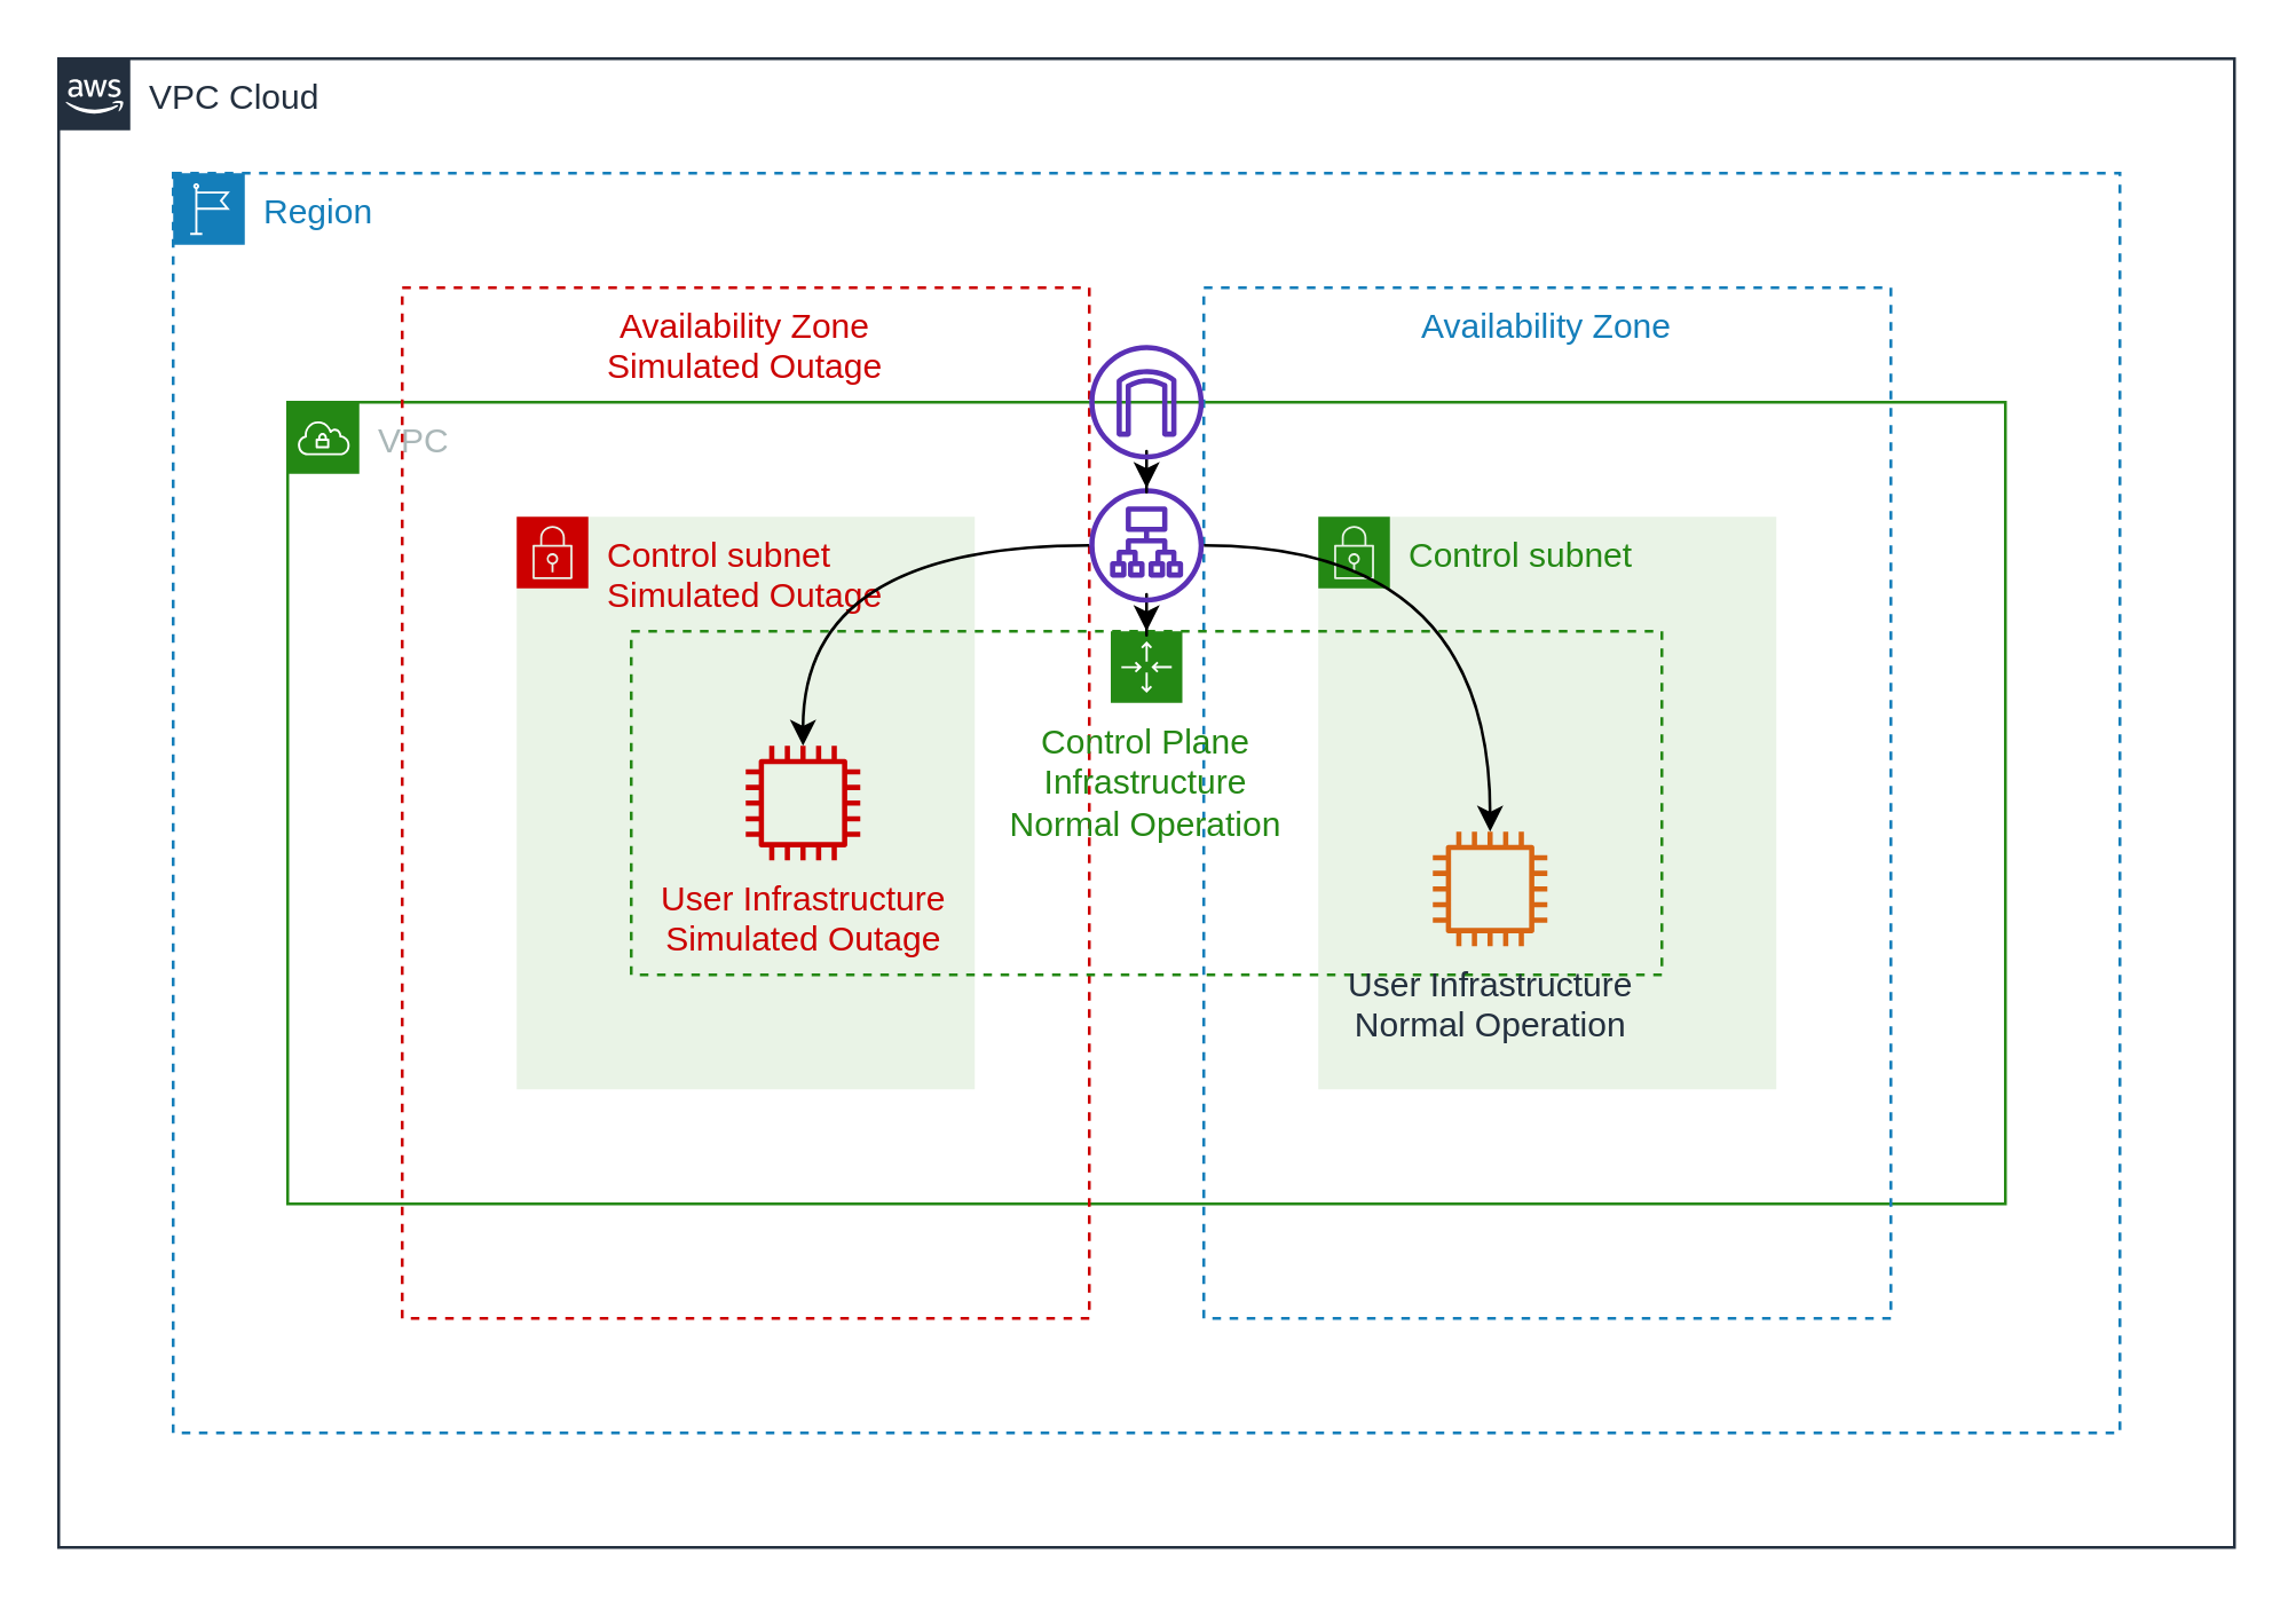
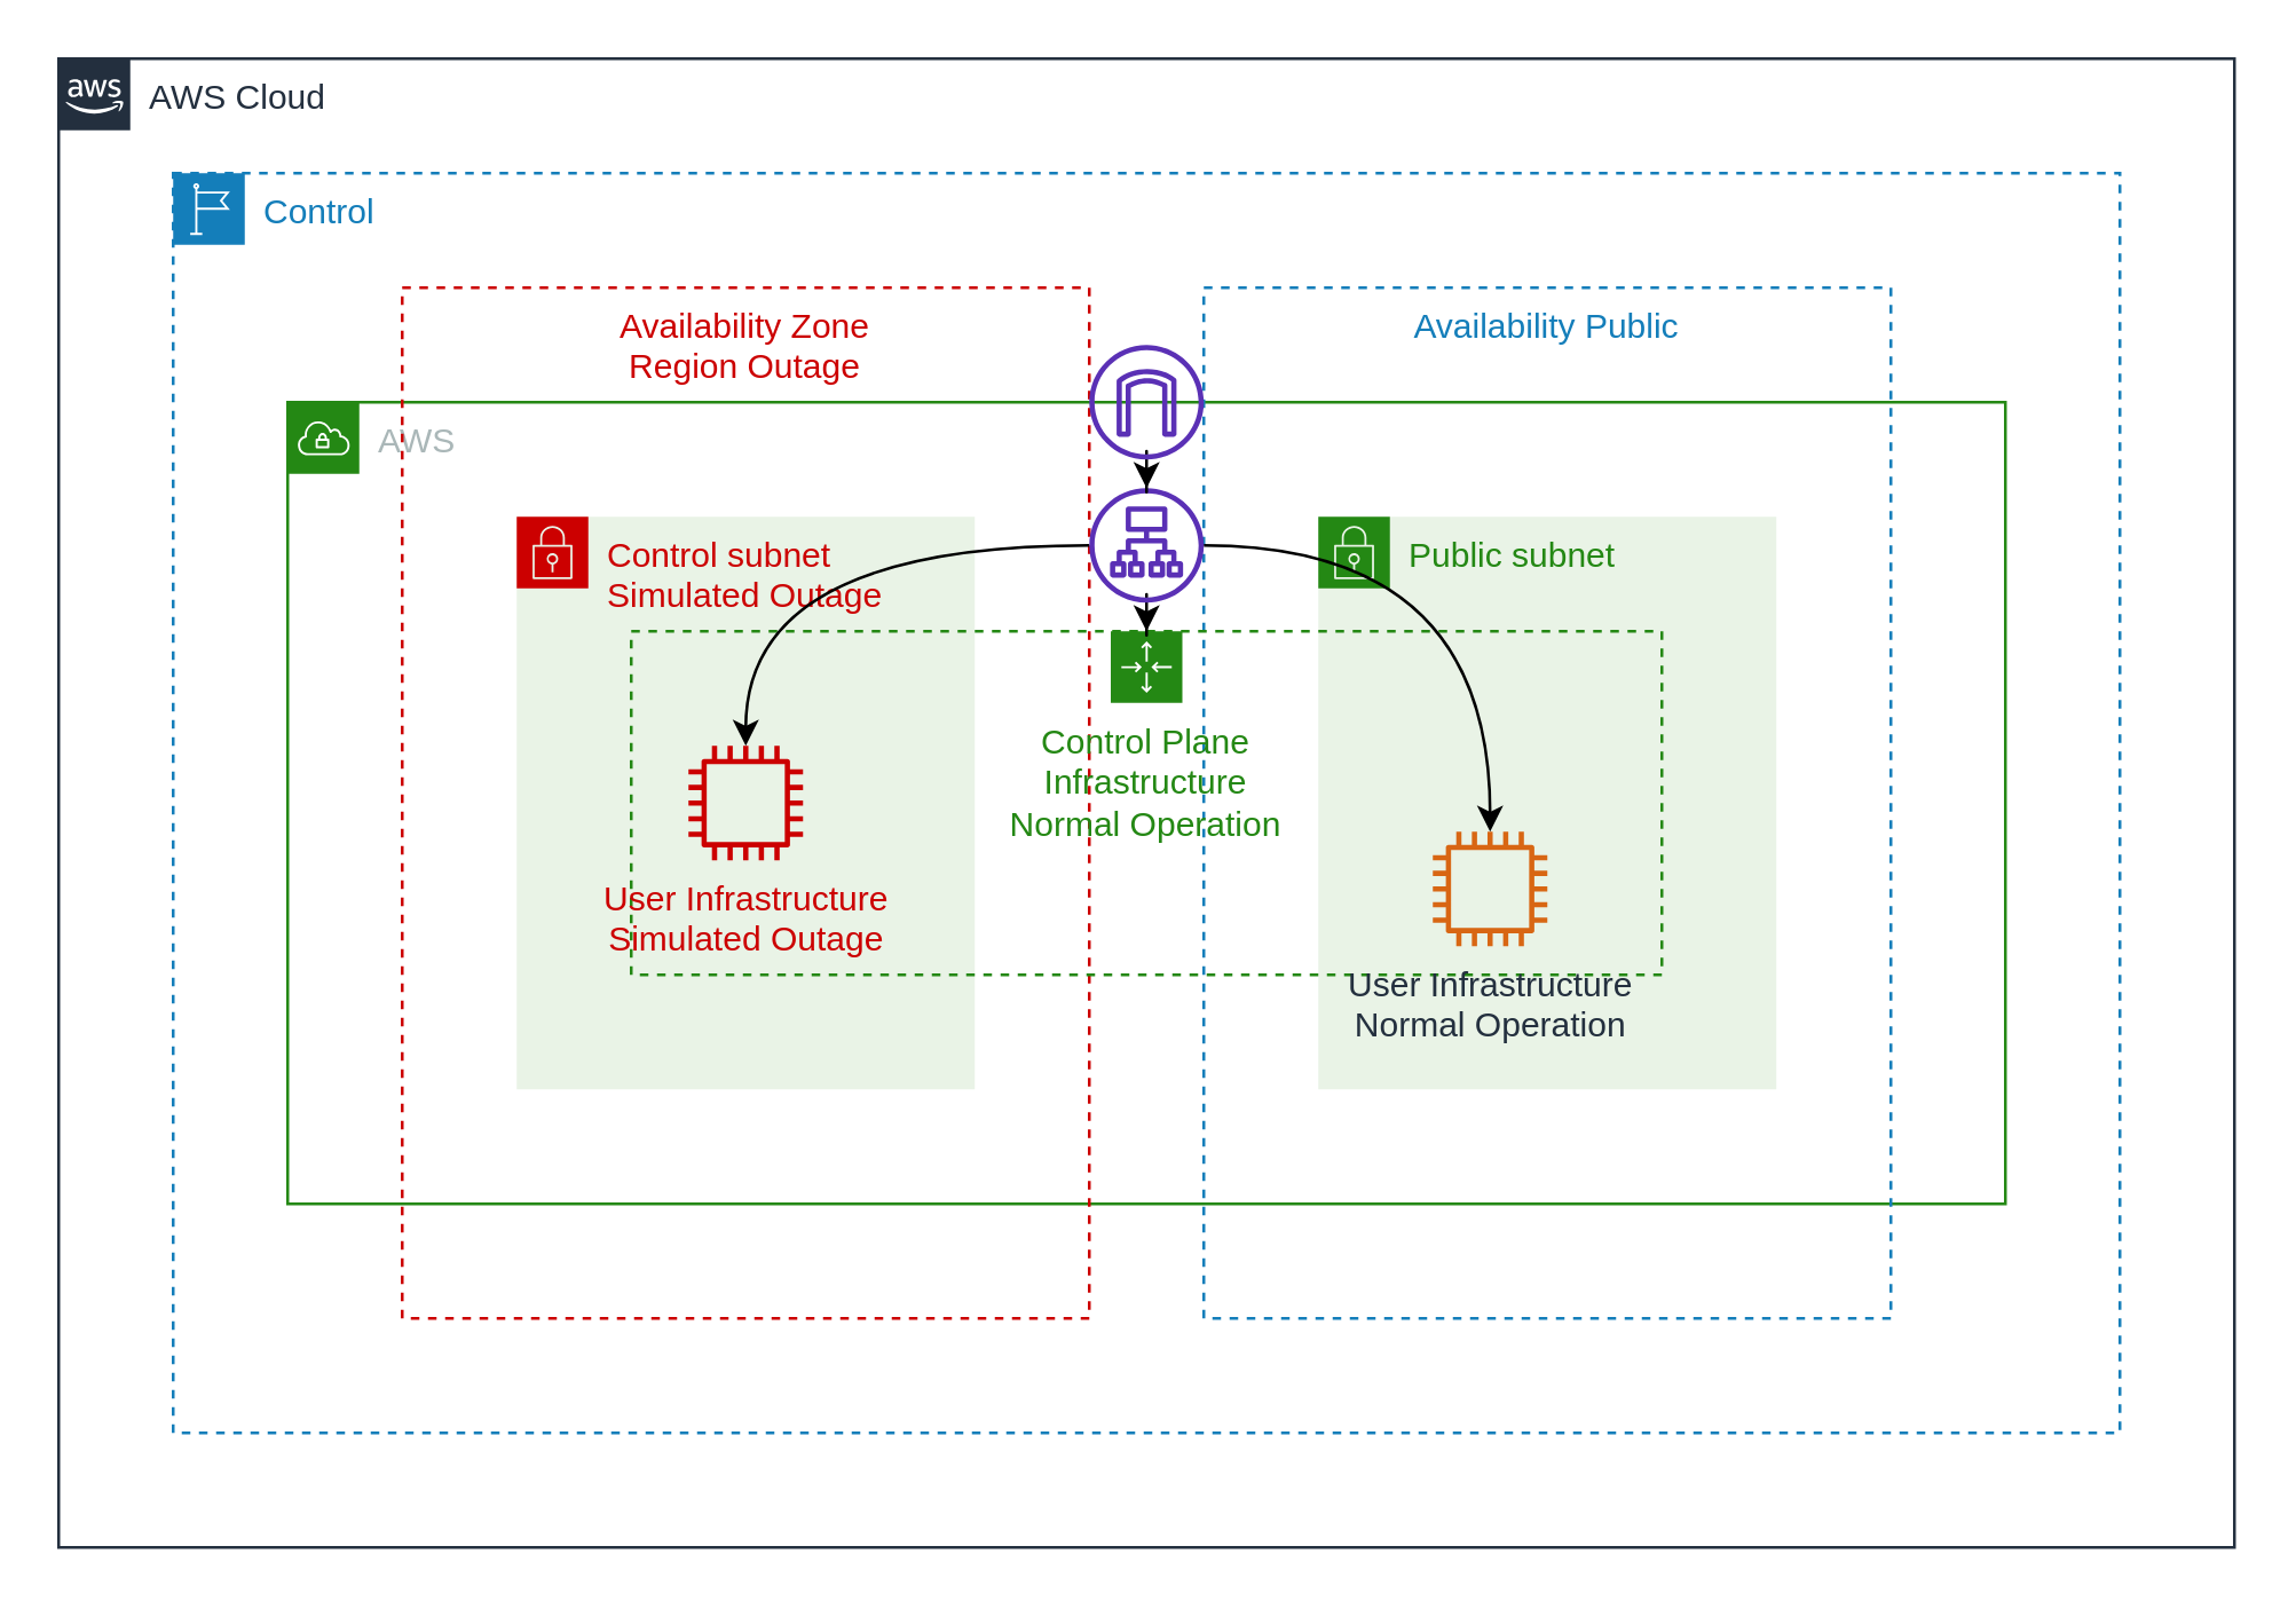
  <mxCell id="0" />
  <mxCell id="1" parent="0" />
- <mxCell id="2" value="VPC Cloud" style="points=[[0,0],[0.25,0],[0.5,0],[0.75,0],[1,0],[1,0.25],[1,0.5],[1,0.75],[1,1],[0.75,1],[0.5,1],[0.25,1],[0,1],[0,0.75],[0,0.5],[0,0.25]];outlineConnect=0;gradientColor=none;html=1;whiteSpace=wrap;fontSize=12;fontStyle=0;shape=mxgraph.aws4.group;grIcon=mxgraph.aws4.group_aws_cloud_alt;strokeColor=#232F3E;fillColor=none;verticalAlign=top;align=left;spacingLeft=30;fontColor=#232F3E;dashed=0;" parent="1" vertex="1"><mxGeometry x="20" y="20" width="760" height="520" as="geometry" /></mxCell>
- <mxCell id="3" value="Region" style="points=[[0,0],[0.25,0],[0.5,0],[0.75,0],[1,0],[1,0.25],[1,0.5],[1,0.75],[1,1],[0.75,1],[0.5,1],[0.25,1],[0,1],[0,0.75],[0,0.5],[0,0.25]];outlineConnect=0;gradientColor=none;html=1;whiteSpace=wrap;fontSize=12;fontStyle=0;shape=mxgraph.aws4.group;grIcon=mxgraph.aws4.group_region;strokeColor=#147EBA;fillColor=none;verticalAlign=top;align=left;spacingLeft=30;fontColor=#147EBA;dashed=1;" parent="1" vertex="1"><mxGeometry x="60" y="60" width="680" height="440" as="geometry" /></mxCell>
- <mxCell id="4" value="VPC" style="points=[[0,0],[0.25,0],[0.5,0],[0.75,0],[1,0],[1,0.25],[1,0.5],[1,0.75],[1,1],[0.75,1],[0.5,1],[0.25,1],[0,1],[0,0.75],[0,0.5],[0,0.25]];outlineConnect=0;gradientColor=none;html=1;whiteSpace=wrap;fontSize=12;fontStyle=0;shape=mxgraph.aws4.group;grIcon=mxgraph.aws4.group_vpc;strokeColor=#248814;fillColor=none;verticalAlign=top;align=left;spacingLeft=30;fontColor=#AAB7B8;dashed=0;" parent="1" vertex="1"><mxGeometry x="100" y="140" width="600" height="280" as="geometry" /></mxCell>
- <mxCell id="5" value="Availability Zone&#10;Simulated Outage" style="fillColor=none;dashed=1;verticalAlign=top;fontStyle=0;fontColor=#CC0000;strokeColor=#CC0000;" parent="1" vertex="1"><mxGeometry x="140" y="100" width="240" height="360" as="geometry" /></mxCell>
- <mxCell id="6" value="Availability Zone" style="fillColor=none;strokeColor=#147EBA;dashed=1;verticalAlign=top;fontStyle=0;fontColor=#147EBA;" parent="1" vertex="1"><mxGeometry x="420" y="100" width="240" height="360" as="geometry" /></mxCell>
+ <mxCell id="2" value="AWS Cloud" style="points=[[0,0],[0.25,0],[0.5,0],[0.75,0],[1,0],[1,0.25],[1,0.5],[1,0.75],[1,1],[0.75,1],[0.5,1],[0.25,1],[0,1],[0,0.75],[0,0.5],[0,0.25]];outlineConnect=0;gradientColor=none;html=1;whiteSpace=wrap;fontSize=12;fontStyle=0;shape=mxgraph.aws4.group;grIcon=mxgraph.aws4.group_aws_cloud_alt;strokeColor=#232F3E;fillColor=none;verticalAlign=top;align=left;spacingLeft=30;fontColor=#232F3E;dashed=0;" parent="1" vertex="1"><mxGeometry x="20" y="20" width="760" height="520" as="geometry" /></mxCell>
+ <mxCell id="3" value="Control" style="points=[[0,0],[0.25,0],[0.5,0],[0.75,0],[1,0],[1,0.25],[1,0.5],[1,0.75],[1,1],[0.75,1],[0.5,1],[0.25,1],[0,1],[0,0.75],[0,0.5],[0,0.25]];outlineConnect=0;gradientColor=none;html=1;whiteSpace=wrap;fontSize=12;fontStyle=0;shape=mxgraph.aws4.group;grIcon=mxgraph.aws4.group_region;strokeColor=#147EBA;fillColor=none;verticalAlign=top;align=left;spacingLeft=30;fontColor=#147EBA;dashed=1;" parent="1" vertex="1"><mxGeometry x="60" y="60" width="680" height="440" as="geometry" /></mxCell>
+ <mxCell id="4" value="AWS" style="points=[[0,0],[0.25,0],[0.5,0],[0.75,0],[1,0],[1,0.25],[1,0.5],[1,0.75],[1,1],[0.75,1],[0.5,1],[0.25,1],[0,1],[0,0.75],[0,0.5],[0,0.25]];outlineConnect=0;gradientColor=none;html=1;whiteSpace=wrap;fontSize=12;fontStyle=0;shape=mxgraph.aws4.group;grIcon=mxgraph.aws4.group_vpc;strokeColor=#248814;fillColor=none;verticalAlign=top;align=left;spacingLeft=30;fontColor=#AAB7B8;dashed=0;" parent="1" vertex="1"><mxGeometry x="100" y="140" width="600" height="280" as="geometry" /></mxCell>
+ <mxCell id="5" value="Availability Zone&#10;Region Outage" style="fillColor=none;dashed=1;verticalAlign=top;fontStyle=0;fontColor=#CC0000;strokeColor=#CC0000;" parent="1" vertex="1"><mxGeometry x="140" y="100" width="240" height="360" as="geometry" /></mxCell>
+ <mxCell id="6" value="Availability Public" style="fillColor=none;strokeColor=#147EBA;dashed=1;verticalAlign=top;fontStyle=0;fontColor=#147EBA;" parent="1" vertex="1"><mxGeometry x="420" y="100" width="240" height="360" as="geometry" /></mxCell>
  <mxCell id="7" value="Control subnet&lt;br&gt;Simulated Outage" style="points=[[0,0],[0.25,0],[0.5,0],[0.75,0],[1,0],[1,0.25],[1,0.5],[1,0.75],[1,1],[0.75,1],[0.5,1],[0.25,1],[0,1],[0,0.75],[0,0.5],[0,0.25]];outlineConnect=0;gradientColor=none;html=1;whiteSpace=wrap;fontSize=12;fontStyle=0;shape=mxgraph.aws4.group;grIcon=mxgraph.aws4.group_security_group;grStroke=0;fillColor=#E9F3E6;verticalAlign=top;align=left;spacingLeft=30;dashed=0;strokeColor=#CC0000;fontColor=#CC0000;" parent="1" vertex="1"><mxGeometry x="180" y="180" width="160" height="200" as="geometry" /></mxCell>
- <mxCell id="8" value="Control subnet" style="points=[[0,0],[0.25,0],[0.5,0],[0.75,0],[1,0],[1,0.25],[1,0.5],[1,0.75],[1,1],[0.75,1],[0.5,1],[0.25,1],[0,1],[0,0.75],[0,0.5],[0,0.25]];outlineConnect=0;gradientColor=none;html=1;whiteSpace=wrap;fontSize=12;fontStyle=0;shape=mxgraph.aws4.group;grIcon=mxgraph.aws4.group_security_group;grStroke=0;strokeColor=#248814;fillColor=#E9F3E6;verticalAlign=top;align=left;spacingLeft=30;fontColor=#248814;dashed=0;" parent="1" vertex="1"><mxGeometry x="460" y="180" width="160" height="200" as="geometry" /></mxCell>
+ <mxCell id="8" value="Public subnet" style="points=[[0,0],[0.25,0],[0.5,0],[0.75,0],[1,0],[1,0.25],[1,0.5],[1,0.75],[1,1],[0.75,1],[0.5,1],[0.25,1],[0,1],[0,0.75],[0,0.5],[0,0.25]];outlineConnect=0;gradientColor=none;html=1;whiteSpace=wrap;fontSize=12;fontStyle=0;shape=mxgraph.aws4.group;grIcon=mxgraph.aws4.group_security_group;grStroke=0;strokeColor=#248814;fillColor=#E9F3E6;verticalAlign=top;align=left;spacingLeft=30;fontColor=#248814;dashed=0;" parent="1" vertex="1"><mxGeometry x="460" y="180" width="160" height="200" as="geometry" /></mxCell>
  <mxCell id="9" value="Control Plane&lt;br&gt;Infrastructure&lt;br&gt;Normal Operation" style="points=[[0,0],[0.25,0],[0.5,0],[0.75,0],[1,0],[1,0.25],[1,0.5],[1,0.75],[1,1],[0.75,1],[0.5,1],[0.25,1],[0,1],[0,0.75],[0,0.5],[0,0.25]];outlineConnect=0;gradientColor=none;html=1;whiteSpace=wrap;fontSize=12;fontStyle=0;shape=mxgraph.aws4.groupCenter;grIcon=mxgraph.aws4.group_auto_scaling_group;grStroke=1;fillColor=none;verticalAlign=top;align=center;dashed=1;spacingTop=25;strokeColor=#248814;fontColor=#248814;" parent="1" vertex="1"><mxGeometry x="220" y="220" width="360" height="120" as="geometry" /></mxCell>
- <mxCell id="10" value="User Infrastructure&lt;br&gt;Simulated Outage" style="outlineConnect=0;gradientColor=none;strokeColor=none;dashed=0;verticalLabelPosition=bottom;verticalAlign=top;align=center;html=1;fontSize=12;fontStyle=0;aspect=fixed;pointerEvents=1;shape=mxgraph.aws4.instance2;fontColor=#CC0000;fillColor=#CC0000;" parent="1" vertex="1"><mxGeometry x="260" y="260" width="40" height="40" as="geometry" /></mxCell>
+ <mxCell id="10" value="User Infrastructure&lt;br&gt;Simulated Outage" style="outlineConnect=0;gradientColor=none;strokeColor=none;dashed=0;verticalLabelPosition=bottom;verticalAlign=top;align=center;html=1;fontSize=12;fontStyle=0;aspect=fixed;pointerEvents=1;shape=mxgraph.aws4.instance2;fontColor=#CC0000;fillColor=#CC0000;" parent="1" vertex="1"><mxGeometry x="240" y="260" width="40" height="40" as="geometry" /></mxCell>
  <mxCell id="11" value="User Infrastructure&lt;br&gt;Normal Operation" style="outlineConnect=0;fontColor=#232F3E;gradientColor=none;fillColor=#D86613;strokeColor=none;dashed=0;verticalLabelPosition=bottom;verticalAlign=top;align=center;html=1;fontSize=12;fontStyle=0;aspect=fixed;pointerEvents=1;shape=mxgraph.aws4.instance2;" parent="1" vertex="1"><mxGeometry x="500" y="290" width="40" height="40" as="geometry" /></mxCell>
  <mxCell id="12" style="edgeStyle=orthogonalEdgeStyle;rounded=0;orthogonalLoop=1;jettySize=auto;html=1;curved=1;" parent="1" source="15" target="10" edge="1"><mxGeometry relative="1" as="geometry" /></mxCell>
  <mxCell id="13" style="edgeStyle=orthogonalEdgeStyle;curved=1;rounded=0;orthogonalLoop=1;jettySize=auto;html=1;" parent="1" source="15" target="11" edge="1"><mxGeometry relative="1" as="geometry" /></mxCell>
  <mxCell id="14" style="edgeStyle=orthogonalEdgeStyle;curved=1;rounded=0;orthogonalLoop=1;jettySize=auto;html=1;" parent="1" source="15" target="9" edge="1"><mxGeometry relative="1" as="geometry" /></mxCell>
  <mxCell id="15" value="" style="outlineConnect=0;fontColor=#232F3E;gradientColor=none;fillColor=#5A30B5;strokeColor=none;dashed=0;verticalLabelPosition=bottom;verticalAlign=top;align=center;html=1;fontSize=12;fontStyle=0;aspect=fixed;pointerEvents=1;shape=mxgraph.aws4.application_load_balancer;" parent="1" vertex="1"><mxGeometry x="380" y="170" width="40" height="40" as="geometry" /></mxCell>
  <mxCell id="16" style="edgeStyle=orthogonalEdgeStyle;curved=1;rounded=0;orthogonalLoop=1;jettySize=auto;html=1;" parent="1" source="17" target="15" edge="1"><mxGeometry relative="1" as="geometry" /></mxCell>
  <mxCell id="17" value="" style="outlineConnect=0;fontColor=#232F3E;gradientColor=none;fillColor=#5A30B5;strokeColor=none;dashed=0;verticalLabelPosition=bottom;verticalAlign=top;align=center;html=1;fontSize=12;fontStyle=0;aspect=fixed;pointerEvents=1;shape=mxgraph.aws4.internet_gateway;" parent="1" vertex="1"><mxGeometry x="380" y="120" width="40" height="40" as="geometry" /></mxCell>
